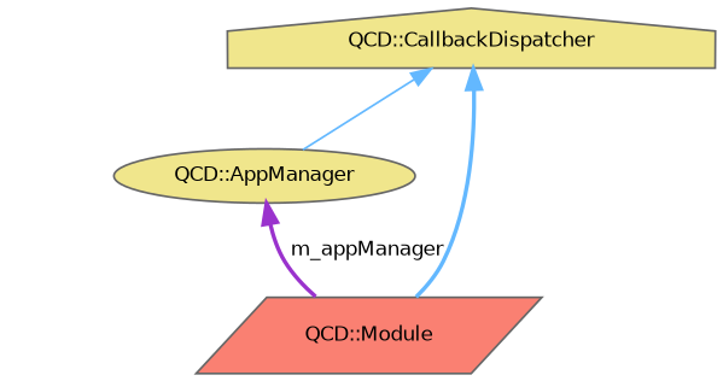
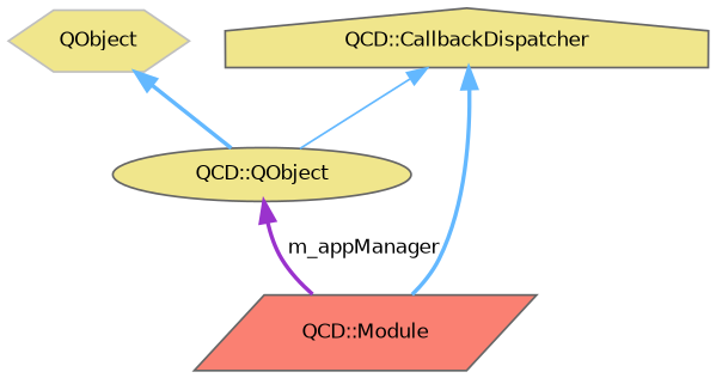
  digraph {
    node [color=gray40 fillcolor=khaki fontname=Helvetica fontsize=10 style=filled]
    edge [color=steelblue1 dir=back fontname=Helvetica fontsize=10 labelfontname=Helvetica labelfontsize=10 style=bold]
    n1 [fillcolor=salmon fontcolor=black height=0.2 label="QCD::Module" shape=parallelogram width=0.4]
-   n3 [height=0.2 label="QCD::AppManager" shape=ellipse width=0.4]
+   n2 [color=grey75 height=0.2 label=QObject shape=hexagon width=0.4]
+   n3 [height=0.2 label="QCD::QObject" shape=ellipse width=0.4]
    n4 [height=0.2 label="QCD::CallbackDispatcher" shape=house width=0.4]
+   n2 -> n3
    n3 -> n1 [color=darkorchid3 label=" m_appManager"]
    n4 -> n1
    n4 -> n3 [style=solid]
  }
